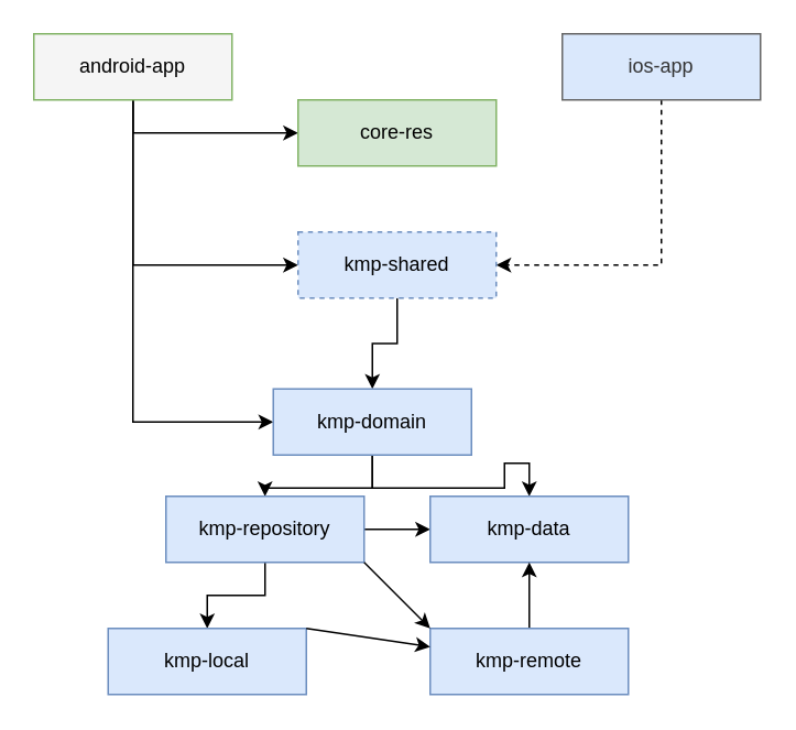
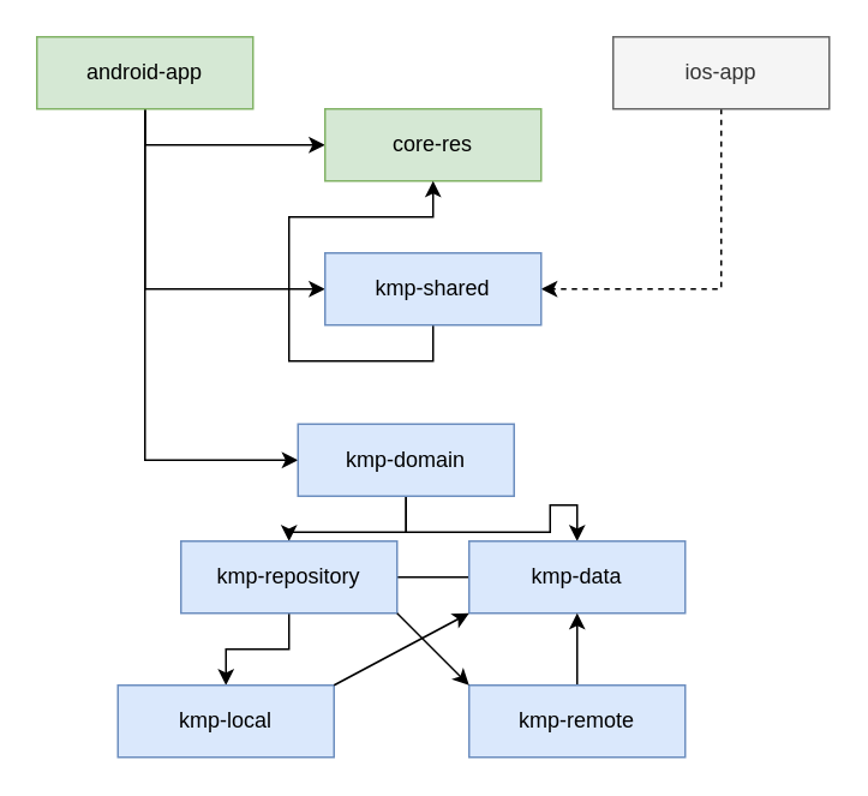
  <mxCell id="0" />
  <mxCell id="1" parent="0" />
  <mxCell id="2" style="edgeStyle=orthogonalEdgeStyle;rounded=0;orthogonalLoop=1;jettySize=auto;html=1;exitX=0.5;exitY=1;exitDx=0;exitDy=0;entryX=0;entryY=0.5;entryDx=0;entryDy=0;" edge="1" parent="1" source="5" target="6"><mxGeometry relative="1" as="geometry" /></mxCell>
  <mxCell id="3" style="edgeStyle=orthogonalEdgeStyle;rounded=0;orthogonalLoop=1;jettySize=auto;html=1;exitX=0.5;exitY=1;exitDx=0;exitDy=0;entryX=0;entryY=0.5;entryDx=0;entryDy=0;" edge="1" parent="1" source="5" target="10"><mxGeometry relative="1" as="geometry" /></mxCell>
  <mxCell id="4" style="edgeStyle=orthogonalEdgeStyle;rounded=0;orthogonalLoop=1;jettySize=auto;html=1;exitX=0.5;exitY=1;exitDx=0;exitDy=0;entryX=0;entryY=0.5;entryDx=0;entryDy=0;" edge="1" parent="1" source="5" target="13"><mxGeometry relative="1" as="geometry" /></mxCell>
- <mxCell id="5" value="android-app" style="rounded=0;whiteSpace=wrap;html=1;fillColor=#f5f5f5;strokeColor=#82b366;" vertex="1" parent="1"><mxGeometry x="20" y="20" width="120" height="40" as="geometry" /></mxCell>
+ <mxCell id="5" value="android-app" style="rounded=0;whiteSpace=wrap;html=1;fillColor=#d5e8d4;strokeColor=#82b366;" vertex="1" parent="1"><mxGeometry x="20" y="20" width="120" height="40" as="geometry" /></mxCell>
  <mxCell id="6" value="core-res" style="rounded=0;whiteSpace=wrap;html=1;fillColor=#d5e8d4;strokeColor=#82b366;" vertex="1" parent="1"><mxGeometry x="180" y="60" width="120" height="40" as="geometry" /></mxCell>
  <mxCell id="7" style="edgeStyle=orthogonalEdgeStyle;rounded=0;orthogonalLoop=1;jettySize=auto;html=1;entryX=1;entryY=0.5;entryDx=0;entryDy=0;dashed=1;" edge="1" parent="1" source="8" target="10"><mxGeometry relative="1" as="geometry"><Array as="points"><mxPoint x="400" y="160" /></Array></mxGeometry></mxCell>
- <mxCell id="8" value="ios-app" style="rounded=0;whiteSpace=wrap;html=1;fillColor=#dae8fc;fontColor=#333333;strokeColor=#666666;" vertex="1" parent="1"><mxGeometry x="340" y="20" width="120" height="40" as="geometry" /></mxCell>
- <mxCell id="9" style="edgeStyle=orthogonalEdgeStyle;rounded=0;orthogonalLoop=1;jettySize=auto;html=1;exitX=0.5;exitY=1;exitDx=0;exitDy=0;" edge="1" parent="1" source="10" target="13"><mxGeometry relative="1" as="geometry" /></mxCell>
- <mxCell id="10" value="kmp-shared" style="rounded=0;whiteSpace=wrap;html=1;fillColor=#dae8fc;strokeColor=#6c8ebf;dashed=1;" vertex="1" parent="1"><mxGeometry x="180" y="140" width="120" height="40" as="geometry" /></mxCell>
+ <mxCell id="8" value="ios-app" style="rounded=0;whiteSpace=wrap;html=1;fillColor=#f5f5f5;fontColor=#333333;strokeColor=#666666;" vertex="1" parent="1"><mxGeometry x="340" y="20" width="120" height="40" as="geometry" /></mxCell>
+ <mxCell id="9" style="edgeStyle=orthogonalEdgeStyle;rounded=0;orthogonalLoop=1;jettySize=auto;html=1;exitX=0.5;exitY=1;exitDx=0;exitDy=0;" edge="1" parent="1" source="10" target="6"><mxGeometry relative="1" as="geometry" /></mxCell>
+ <mxCell id="10" value="kmp-shared" style="rounded=0;whiteSpace=wrap;html=1;fillColor=#dae8fc;strokeColor=#6c8ebf;" vertex="1" parent="1"><mxGeometry x="180" y="140" width="120" height="40" as="geometry" /></mxCell>
  <mxCell id="11" style="edgeStyle=orthogonalEdgeStyle;rounded=0;orthogonalLoop=1;jettySize=auto;html=1;exitX=0.5;exitY=1;exitDx=0;exitDy=0;entryX=0.5;entryY=0;entryDx=0;entryDy=0;" edge="1" parent="1" source="13" target="16"><mxGeometry relative="1" as="geometry" /></mxCell>
  <mxCell id="12" style="edgeStyle=orthogonalEdgeStyle;rounded=0;orthogonalLoop=1;jettySize=auto;html=1;exitX=0.5;exitY=1;exitDx=0;exitDy=0;entryX=0.5;entryY=0;entryDx=0;entryDy=0;" edge="1" parent="1" source="13" target="17"><mxGeometry relative="1" as="geometry" /></mxCell>
  <mxCell id="13" value="kmp-domain" style="rounded=0;whiteSpace=wrap;html=1;fillColor=#dae8fc;strokeColor=#6c8ebf;" vertex="1" parent="1"><mxGeometry x="165" y="235" width="120" height="40" as="geometry" /></mxCell>
- <mxCell id="14" style="edgeStyle=orthogonalEdgeStyle;rounded=0;orthogonalLoop=1;jettySize=auto;html=1;entryX=0;entryY=0.5;entryDx=0;entryDy=0;" edge="1" parent="1" source="16" target="17"><mxGeometry relative="1" as="geometry" /></mxCell>
+ <mxCell id="14" style="edgeStyle=orthogonalEdgeStyle;rounded=0;orthogonalLoop=1;jettySize=auto;html=1;entryX=0;entryY=0.5;entryDx=0;entryDy=0;endArrow=none;" edge="1" parent="1" source="16" target="17"><mxGeometry relative="1" as="geometry" /></mxCell>
  <mxCell id="15" style="edgeStyle=orthogonalEdgeStyle;rounded=0;orthogonalLoop=1;jettySize=auto;html=1;" edge="1" parent="1" source="16" target="18"><mxGeometry relative="1" as="geometry" /></mxCell>
  <mxCell id="16" value="kmp-repository" style="rounded=0;whiteSpace=wrap;html=1;fillColor=#dae8fc;strokeColor=#6c8ebf;" vertex="1" parent="1"><mxGeometry x="100" y="300" width="120" height="40" as="geometry" /></mxCell>
  <mxCell id="17" value="kmp-data" style="rounded=0;whiteSpace=wrap;html=1;fillColor=#dae8fc;strokeColor=#6c8ebf;" vertex="1" parent="1"><mxGeometry x="260" y="300" width="120" height="40" as="geometry" /></mxCell>
  <mxCell id="18" value="kmp-local" style="rounded=0;whiteSpace=wrap;html=1;fillColor=#dae8fc;strokeColor=#6c8ebf;" vertex="1" parent="1"><mxGeometry x="65" y="380" width="120" height="40" as="geometry" /></mxCell>
  <mxCell id="19" value="" style="edgeStyle=orthogonalEdgeStyle;rounded=0;orthogonalLoop=1;jettySize=auto;html=1;" edge="1" parent="1" source="20" target="17"><mxGeometry relative="1" as="geometry" /></mxCell>
  <mxCell id="20" value="kmp-remote" style="rounded=0;whiteSpace=wrap;html=1;fillColor=#dae8fc;strokeColor=#6c8ebf;" vertex="1" parent="1"><mxGeometry x="260" y="380" width="120" height="40" as="geometry" /></mxCell>
- <mxCell id="21" value="" style="endArrow=classic;html=1;rounded=0;exitX=1;exitY=0;exitDx=0;exitDy=0;" edge="1" parent="1" source="18" target="20"><mxGeometry width="50" height="50" relative="1" as="geometry"><mxPoint x="290" y="540" as="sourcePoint" /><mxPoint x="340" y="490" as="targetPoint" /></mxGeometry></mxCell>
+ <mxCell id="21" value="" style="endArrow=classic;html=1;rounded=0;exitX=1;exitY=0;exitDx=0;exitDy=0;entryX=0;entryY=1;entryDx=0;entryDy=0;" edge="1" parent="1" source="18" target="17"><mxGeometry width="50" height="50" relative="1" as="geometry"><mxPoint x="290" y="540" as="sourcePoint" /><mxPoint x="340" y="490" as="targetPoint" /></mxGeometry></mxCell>
  <mxCell id="22" value="" style="endArrow=classic;html=1;rounded=0;exitX=1;exitY=1;exitDx=0;exitDy=0;entryX=0;entryY=0;entryDx=0;entryDy=0;" edge="1" parent="1" source="16" target="20"><mxGeometry width="50" height="50" relative="1" as="geometry"><mxPoint x="230" y="390" as="sourcePoint" /><mxPoint x="270" y="350" as="targetPoint" /></mxGeometry></mxCell>
